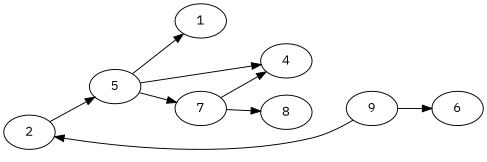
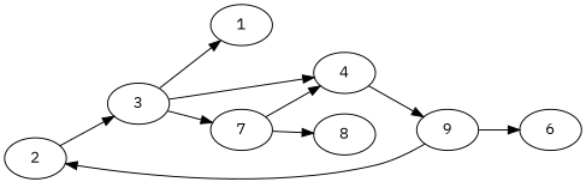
  digraph {
    fontname="IBM Plex Mono"
    rankdir=LR
    node [fontname="IBM Plex Mono"]
    edge [fontname="IBM Plex Mono"]
    2
-   3 [label=5]
+   3
    1
    4
    7
    n6 [label=9]
    6
    8
    2 -> 3
    3 -> 1
    3 -> 4
    3 -> 7
+   4 -> n6
    7 -> 4
    7 -> 8
    n6 -> 2
    n6 -> 6
  }
